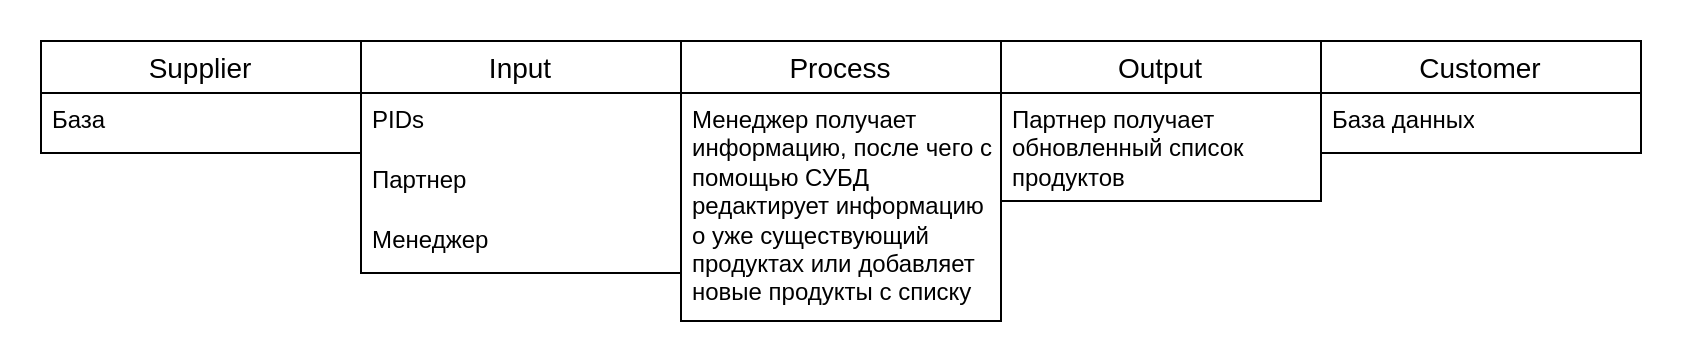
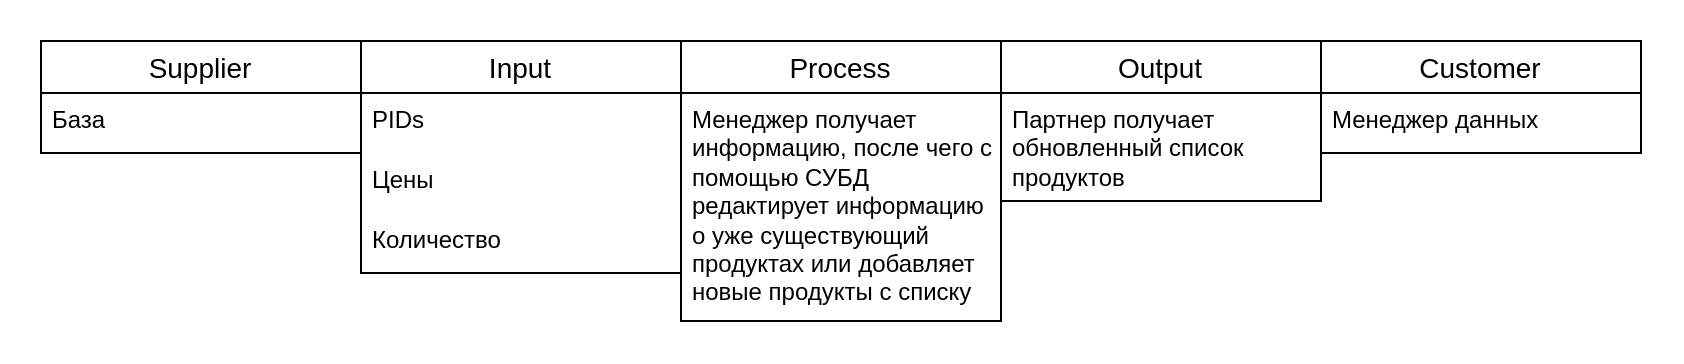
  <mxCell id="0" />
  <mxCell id="1" parent="0" />
  <mxCell id="2" value="Supplier" style="swimlane;fontStyle=0;childLayout=stackLayout;horizontal=1;startSize=26;horizontalStack=0;resizeParent=1;resizeParentMax=0;resizeLast=0;collapsible=1;marginBottom=0;align=center;fontSize=14;" vertex="1" parent="1"><mxGeometry x="20" y="20" width="160" height="56" as="geometry" /></mxCell>
  <mxCell id="3" value="База" style="text;strokeColor=none;fillColor=none;spacingLeft=4;spacingRight=4;overflow=hidden;rotatable=0;points=[[0,0.5],[1,0.5]];portConstraint=eastwest;fontSize=12;whiteSpace=wrap;html=1;" vertex="1" parent="2"><mxGeometry y="26" width="160" height="30" as="geometry" /></mxCell>
  <mxCell id="4" value="Input" style="swimlane;fontStyle=0;childLayout=stackLayout;horizontal=1;startSize=26;horizontalStack=0;resizeParent=1;resizeParentMax=0;resizeLast=0;collapsible=1;marginBottom=0;align=center;fontSize=14;" vertex="1" parent="1"><mxGeometry x="180" y="20" width="160" height="116" as="geometry" /></mxCell>
  <mxCell id="5" value="PIDs" style="text;strokeColor=none;fillColor=none;spacingLeft=4;spacingRight=4;overflow=hidden;rotatable=0;points=[[0,0.5],[1,0.5]];portConstraint=eastwest;fontSize=12;whiteSpace=wrap;html=1;" vertex="1" parent="4"><mxGeometry y="26" width="160" height="30" as="geometry" /></mxCell>
- <mxCell id="6" value="Партнер" style="text;strokeColor=none;fillColor=none;spacingLeft=4;spacingRight=4;overflow=hidden;rotatable=0;points=[[0,0.5],[1,0.5]];portConstraint=eastwest;fontSize=12;whiteSpace=wrap;html=1;" vertex="1" parent="4"><mxGeometry y="56" width="160" height="30" as="geometry" /></mxCell>
- <mxCell id="7" value="Менеджер" style="text;strokeColor=none;fillColor=none;spacingLeft=4;spacingRight=4;overflow=hidden;rotatable=0;points=[[0,0.5],[1,0.5]];portConstraint=eastwest;fontSize=12;whiteSpace=wrap;html=1;" vertex="1" parent="4"><mxGeometry y="86" width="160" height="30" as="geometry" /></mxCell>
+ <mxCell id="6" value="Цены" style="text;strokeColor=none;fillColor=none;spacingLeft=4;spacingRight=4;overflow=hidden;rotatable=0;points=[[0,0.5],[1,0.5]];portConstraint=eastwest;fontSize=12;whiteSpace=wrap;html=1;" vertex="1" parent="4"><mxGeometry y="56" width="160" height="30" as="geometry" /></mxCell>
+ <mxCell id="7" value="Количество" style="text;strokeColor=none;fillColor=none;spacingLeft=4;spacingRight=4;overflow=hidden;rotatable=0;points=[[0,0.5],[1,0.5]];portConstraint=eastwest;fontSize=12;whiteSpace=wrap;html=1;" vertex="1" parent="4"><mxGeometry y="86" width="160" height="30" as="geometry" /></mxCell>
  <mxCell id="8" value="Process" style="swimlane;fontStyle=0;childLayout=stackLayout;horizontal=1;startSize=26;horizontalStack=0;resizeParent=1;resizeParentMax=0;resizeLast=0;collapsible=1;marginBottom=0;align=center;fontSize=14;" vertex="1" parent="1"><mxGeometry x="340" y="20" width="160" height="140" as="geometry" /></mxCell>
  <mxCell id="9" value="Менеджер получает информацию, после чего с помощью СУБД редактирует информацию о уже существующий продуктах или добавляет новые продукты с списку" style="text;strokeColor=none;fillColor=none;spacingLeft=4;spacingRight=4;overflow=hidden;rotatable=0;points=[[0,0.5],[1,0.5]];portConstraint=eastwest;fontSize=12;whiteSpace=wrap;html=1;" vertex="1" parent="8"><mxGeometry y="26" width="160" height="114" as="geometry" /></mxCell>
  <mxCell id="10" value="Output" style="swimlane;fontStyle=0;childLayout=stackLayout;horizontal=1;startSize=26;horizontalStack=0;resizeParent=1;resizeParentMax=0;resizeLast=0;collapsible=1;marginBottom=0;align=center;fontSize=14;" vertex="1" parent="1"><mxGeometry x="500" y="20" width="160" height="80" as="geometry" /></mxCell>
  <mxCell id="11" value="Партнер получает обновленный список продуктов" style="text;strokeColor=none;fillColor=none;spacingLeft=4;spacingRight=4;overflow=hidden;rotatable=0;points=[[0,0.5],[1,0.5]];portConstraint=eastwest;fontSize=12;whiteSpace=wrap;html=1;" vertex="1" parent="10"><mxGeometry y="26" width="160" height="54" as="geometry" /></mxCell>
  <mxCell id="12" value="Customer" style="swimlane;fontStyle=0;childLayout=stackLayout;horizontal=1;startSize=26;horizontalStack=0;resizeParent=1;resizeParentMax=0;resizeLast=0;collapsible=1;marginBottom=0;align=center;fontSize=14;" vertex="1" parent="1"><mxGeometry x="660" y="20" width="160" height="56" as="geometry" /></mxCell>
- <mxCell id="13" value="База данных" style="text;strokeColor=none;fillColor=none;spacingLeft=4;spacingRight=4;overflow=hidden;rotatable=0;points=[[0,0.5],[1,0.5]];portConstraint=eastwest;fontSize=12;whiteSpace=wrap;html=1;" vertex="1" parent="12"><mxGeometry y="26" width="160" height="30" as="geometry" /></mxCell>
+ <mxCell id="13" value="Менеджер данных" style="text;strokeColor=none;fillColor=none;spacingLeft=4;spacingRight=4;overflow=hidden;rotatable=0;points=[[0,0.5],[1,0.5]];portConstraint=eastwest;fontSize=12;whiteSpace=wrap;html=1;" vertex="1" parent="12"><mxGeometry y="26" width="160" height="30" as="geometry" /></mxCell>
